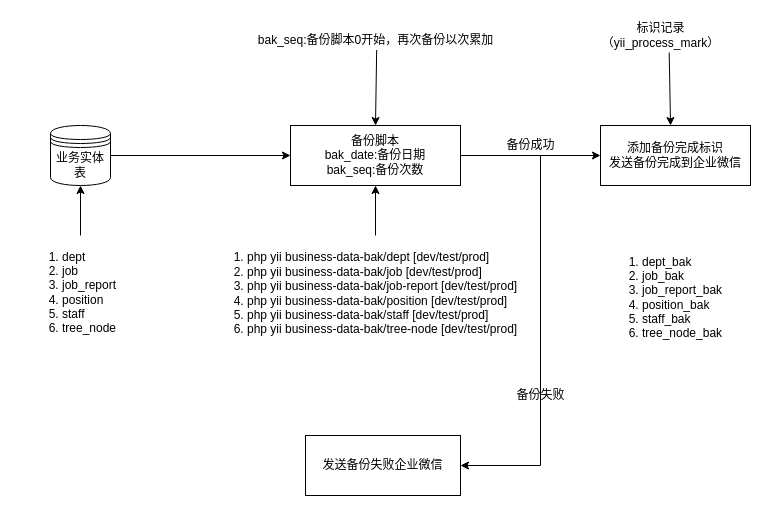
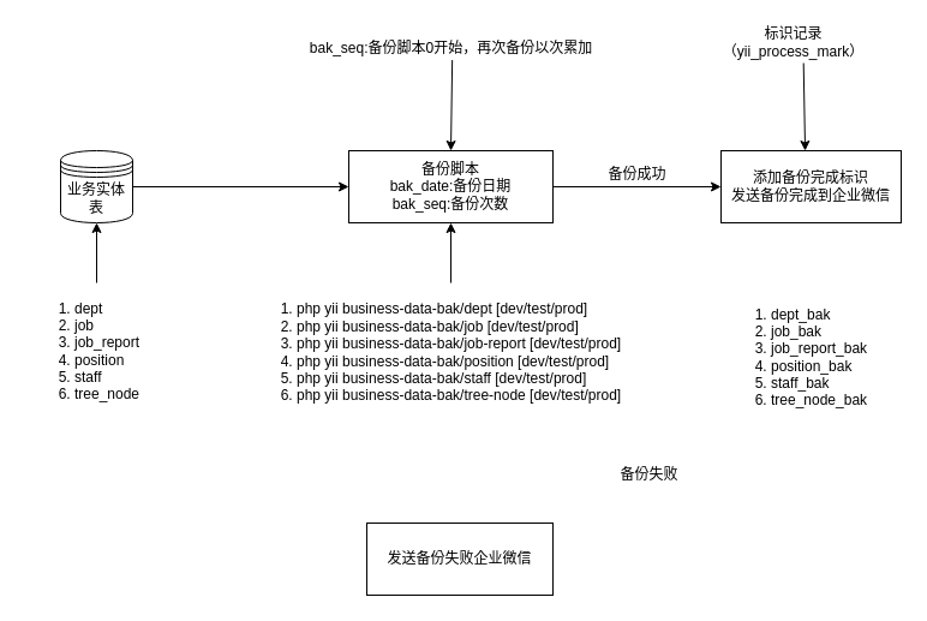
  <mxCell id="0" />
  <mxCell id="1" parent="0" />
  <mxCell id="2" style="edgeStyle=orthogonalEdgeStyle;rounded=0;orthogonalLoop=1;jettySize=auto;html=1;exitX=1;exitY=0.5;exitDx=0;exitDy=0;entryX=0;entryY=0.5;entryDx=0;entryDy=0;" parent="1" source="3" target="8" edge="1"><mxGeometry relative="1" as="geometry" /></mxCell>
  <mxCell id="3" value="业务实体表" style="shape=datastore;whiteSpace=wrap;html=1;" parent="1" vertex="1"><mxGeometry x="50" y="125" width="60" height="60" as="geometry" /></mxCell>
  <mxCell id="4" style="edgeStyle=orthogonalEdgeStyle;rounded=0;orthogonalLoop=1;jettySize=auto;html=1;exitX=0.5;exitY=0;exitDx=0;exitDy=0;entryX=0.5;entryY=1;entryDx=0;entryDy=0;" parent="1" source="5" target="3" edge="1"><mxGeometry relative="1" as="geometry" /></mxCell>
  <mxCell id="5" value="&lt;ol&gt;&lt;li&gt;dept&lt;/li&gt;&lt;li&gt;job&lt;br&gt;&lt;/li&gt;&lt;li&gt;job_report&lt;br&gt;&lt;/li&gt;&lt;li&gt;position&lt;br&gt;&lt;/li&gt;&lt;li&gt;staff&lt;br&gt;&lt;/li&gt;&lt;li&gt;tree_node&lt;br&gt;&lt;/li&gt;&lt;/ol&gt;" style="text;strokeColor=none;fillColor=none;html=1;whiteSpace=wrap;verticalAlign=middle;overflow=hidden;" parent="1" vertex="1"><mxGeometry x="20" y="235" width="120" height="110" as="geometry" /></mxCell>
  <mxCell id="6" style="edgeStyle=orthogonalEdgeStyle;rounded=0;orthogonalLoop=1;jettySize=auto;html=1;exitX=1;exitY=0.5;exitDx=0;exitDy=0;" parent="1" source="8" target="11" edge="1"><mxGeometry relative="1" as="geometry" /></mxCell>
- <mxCell id="7" style="edgeStyle=orthogonalEdgeStyle;rounded=0;orthogonalLoop=1;jettySize=auto;html=1;exitX=1;exitY=0.5;exitDx=0;exitDy=0;entryX=1;entryY=0.5;entryDx=0;entryDy=0;" parent="1" source="8" target="15" edge="1"><mxGeometry relative="1" as="geometry"><Array as="points"><mxPoint x="540" y="155" /><mxPoint x="540" y="465" /></Array></mxGeometry></mxCell>
  <mxCell id="8" value="备份脚本&lt;br&gt;bak_date:备份日期&lt;br&gt;bak_seq:备份次数" style="rounded=0;whiteSpace=wrap;html=1;" parent="1" vertex="1"><mxGeometry x="290" y="125" width="170" height="60" as="geometry" /></mxCell>
  <mxCell id="9" style="edgeStyle=orthogonalEdgeStyle;rounded=0;orthogonalLoop=1;jettySize=auto;html=1;exitX=0.5;exitY=0;exitDx=0;exitDy=0;entryX=0.5;entryY=1;entryDx=0;entryDy=0;" parent="1" source="10" target="8" edge="1"><mxGeometry relative="1" as="geometry" /></mxCell>
  <mxCell id="10" value="&lt;ol&gt;&lt;li&gt;php yii business-data-bak/dept [dev/test/prod]&lt;br&gt;&lt;/li&gt;&lt;li&gt;php yii business-data-bak/job [dev/test/prod]&lt;/li&gt;&lt;li&gt;php yii business-data-bak/job-report [dev/test/prod]&lt;/li&gt;&lt;li&gt;php yii business-data-bak/position [dev/test/prod]&lt;/li&gt;&lt;li&gt;php yii business-data-bak/staff [dev/test/prod]&lt;/li&gt;&lt;li&gt;php yii business-data-bak/tree-node [dev/test/prod]&lt;/li&gt;&lt;/ol&gt;" style="text;strokeColor=none;fillColor=none;html=1;whiteSpace=wrap;verticalAlign=middle;overflow=hidden;" parent="1" vertex="1"><mxGeometry x="205" y="235" width="340" height="115" as="geometry" /></mxCell>
  <mxCell id="11" value="添加备份完成标识&lt;br&gt;发送备份完成到企业微信" style="rounded=0;whiteSpace=wrap;html=1;" parent="1" vertex="1"><mxGeometry x="600" y="125" width="150" height="60" as="geometry" /></mxCell>
  <mxCell id="12" value="&lt;ol&gt;&lt;li&gt;dept_bak&lt;br&gt;&lt;/li&gt;&lt;li&gt;job_bak&lt;br&gt;&lt;/li&gt;&lt;li&gt;job_report_bak&lt;br&gt;&lt;/li&gt;&lt;li&gt;position_bak&lt;br&gt;&lt;/li&gt;&lt;li&gt;staff_bak&lt;br&gt;&lt;/li&gt;&lt;li&gt;tree_node_bak&lt;br&gt;&lt;/li&gt;&lt;/ol&gt;" style="text;strokeColor=none;fillColor=none;html=1;whiteSpace=wrap;verticalAlign=middle;overflow=hidden;" parent="1" vertex="1"><mxGeometry x="600" y="239.5" width="150" height="106" as="geometry" /></mxCell>
  <mxCell id="13" value="标识记录&lt;br&gt;（yii_process_mark）" style="text;html=1;align=center;verticalAlign=middle;resizable=0;points=[];autosize=1;" parent="1" vertex="1"><mxGeometry x="585" y="20" width="150" height="30" as="geometry" /></mxCell>
  <mxCell id="14" value="备份成功" style="text;html=1;align=center;verticalAlign=middle;resizable=0;points=[];autosize=1;" parent="1" vertex="1"><mxGeometry x="500" y="135" width="60" height="20" as="geometry" /></mxCell>
  <mxCell id="15" value="发送备份失败企业微信" style="rounded=0;whiteSpace=wrap;html=1;" parent="1" vertex="1"><mxGeometry x="305" y="435" width="155" height="60" as="geometry" /></mxCell>
  <mxCell id="16" value="备份失败" style="text;html=1;align=center;verticalAlign=middle;resizable=0;points=[];autosize=1;" parent="1" vertex="1"><mxGeometry x="510" y="385" width="60" height="20" as="geometry" /></mxCell>
  <mxCell id="17" value="" style="endArrow=classic;html=1;entryX=0.467;entryY=0;entryDx=0;entryDy=0;entryPerimeter=0;exitX=0.558;exitY=1.067;exitDx=0;exitDy=0;exitPerimeter=0;" parent="1" source="13" target="11" edge="1"><mxGeometry width="50" height="50" relative="1" as="geometry"><mxPoint x="470" y="50" as="sourcePoint" /><mxPoint x="520" y="0" as="targetPoint" /></mxGeometry></mxCell>
  <mxCell id="18" value="bak_seq:备份脚本0开始，再次备份以次累加" style="text;html=1;align=center;verticalAlign=middle;resizable=0;points=[];autosize=1;" parent="1" vertex="1"><mxGeometry x="230" y="30" width="290" height="20" as="geometry" /></mxCell>
  <mxCell id="19" value="" style="endArrow=classic;html=1;exitX=0.504;exitY=0.975;exitDx=0;exitDy=0;exitPerimeter=0;entryX=0.5;entryY=0;entryDx=0;entryDy=0;" parent="1" source="18" target="8" edge="1"><mxGeometry width="50" height="50" relative="1" as="geometry"><mxPoint x="410" y="135" as="sourcePoint" /><mxPoint x="460" y="85" as="targetPoint" /></mxGeometry></mxCell>
